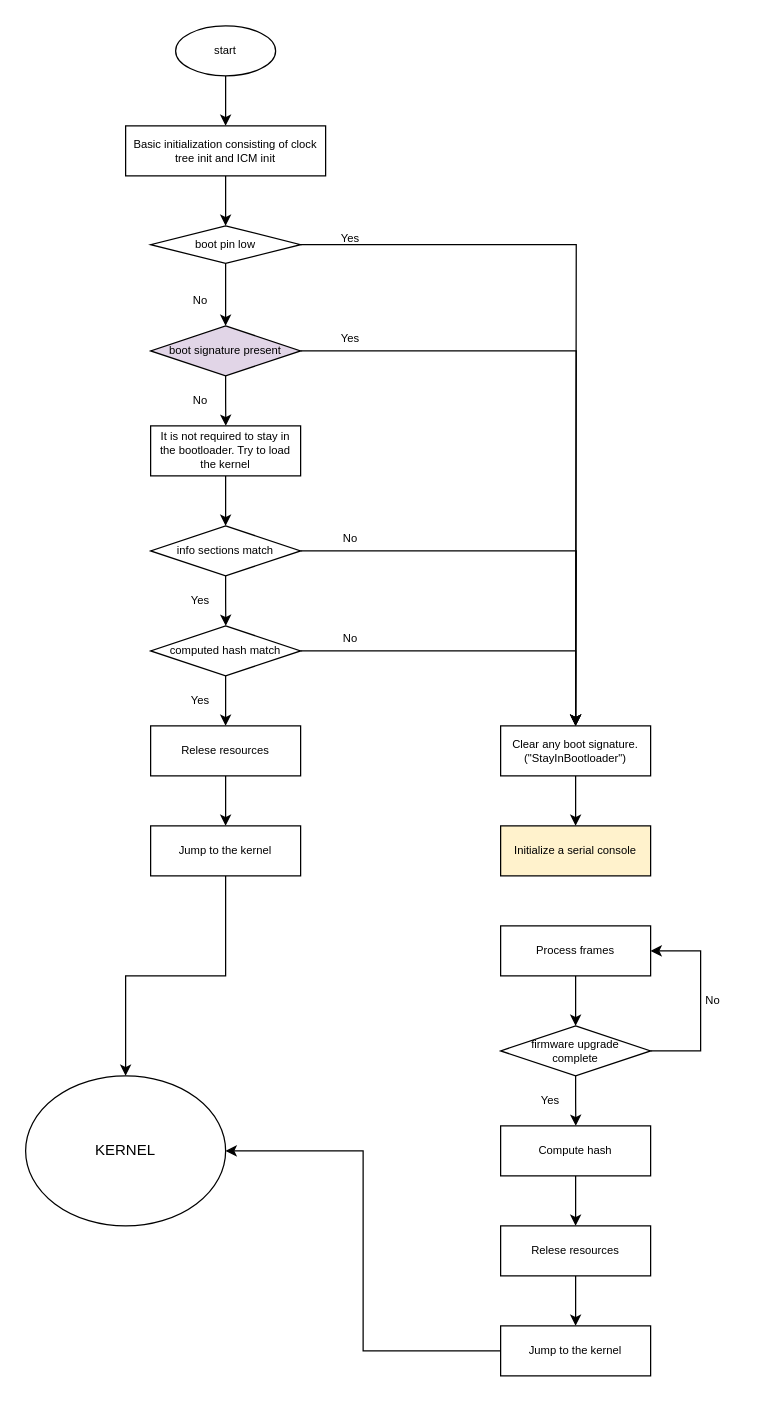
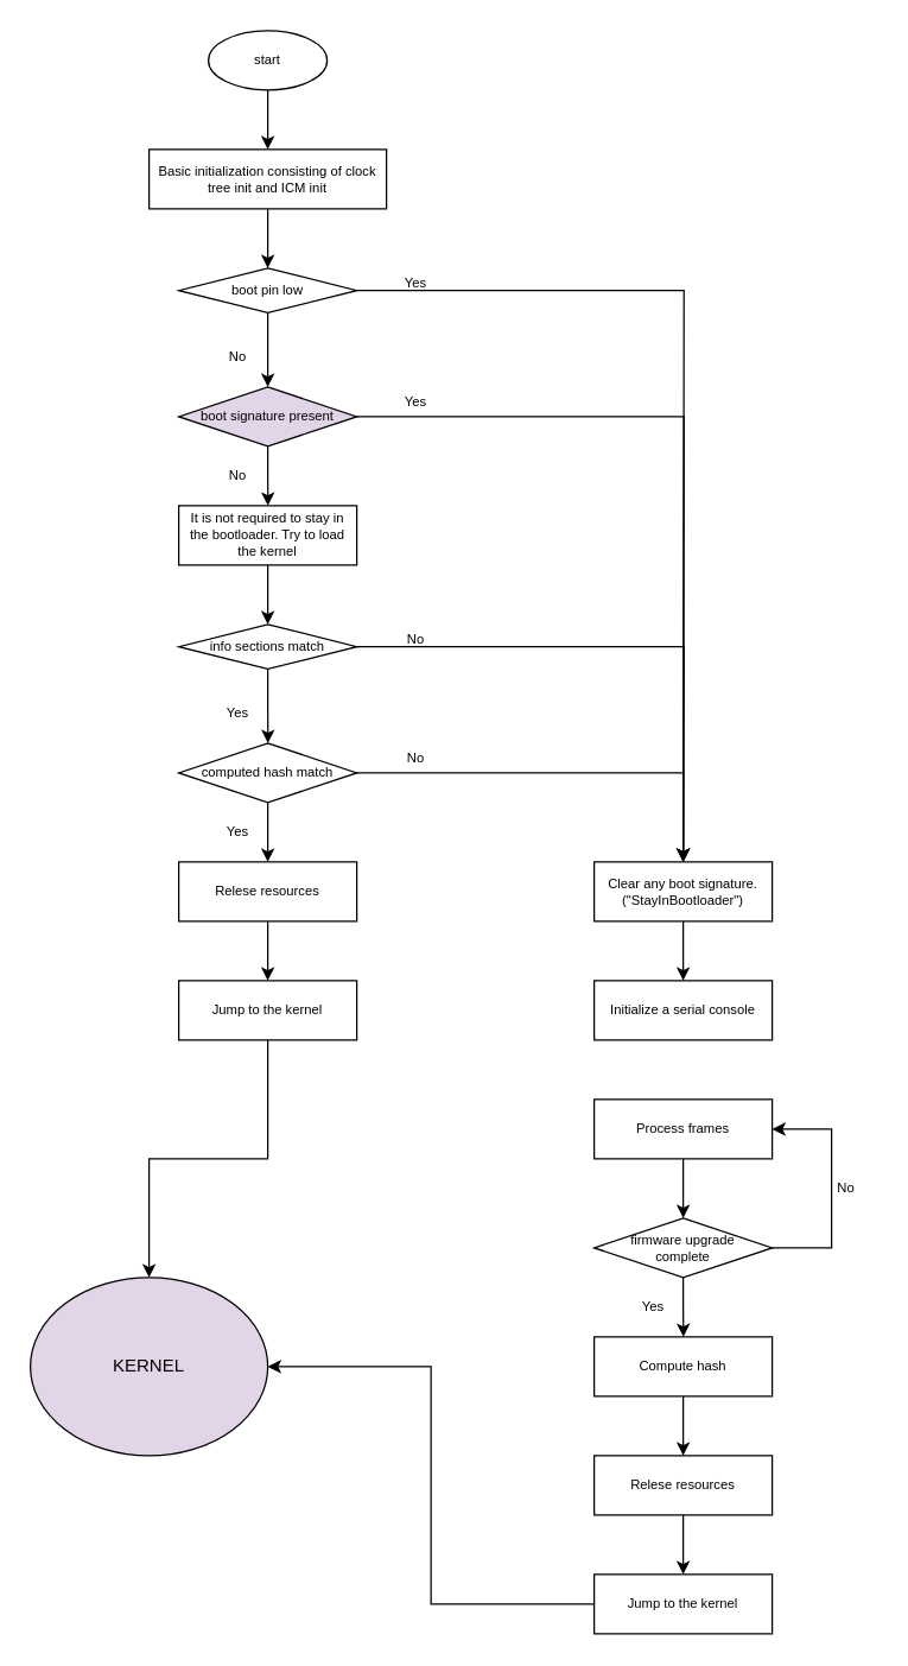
  <mxCell id="0" />
  <mxCell id="1" parent="0" />
  <mxCell id="2" style="edgeStyle=orthogonalEdgeStyle;rounded=0;orthogonalLoop=1;jettySize=auto;html=1;exitX=0.5;exitY=1;exitDx=0;exitDy=0;entryX=0.5;entryY=0;entryDx=0;entryDy=0;" edge="1" parent="1" source="4" target="11"><mxGeometry relative="1" as="geometry" /></mxCell>
  <mxCell id="3" style="edgeStyle=orthogonalEdgeStyle;rounded=0;orthogonalLoop=1;jettySize=auto;html=1;exitX=1;exitY=0.5;exitDx=0;exitDy=0;" edge="1" parent="1" source="4"><mxGeometry relative="1" as="geometry"><mxPoint x="460" y="580" as="targetPoint" /></mxGeometry></mxCell>
  <mxCell id="4" value="boot pin low" style="rhombus;whiteSpace=wrap;html=1;fontSize=9;" vertex="1" parent="1"><mxGeometry x="120" y="180" width="120" height="30" as="geometry" /></mxCell>
  <mxCell id="5" style="edgeStyle=orthogonalEdgeStyle;rounded=0;orthogonalLoop=1;jettySize=auto;html=1;exitX=0.5;exitY=1;exitDx=0;exitDy=0;entryX=0.5;entryY=0;entryDx=0;entryDy=0;" edge="1" parent="1" source="6" target="8"><mxGeometry relative="1" as="geometry" /></mxCell>
  <mxCell id="6" value="start" style="ellipse;whiteSpace=wrap;html=1;fontSize=9;" vertex="1" parent="1"><mxGeometry x="140" y="20" width="80" height="40" as="geometry" /></mxCell>
  <mxCell id="7" style="edgeStyle=orthogonalEdgeStyle;rounded=0;orthogonalLoop=1;jettySize=auto;html=1;exitX=0.5;exitY=1;exitDx=0;exitDy=0;entryX=0.5;entryY=0;entryDx=0;entryDy=0;" edge="1" parent="1" source="8" target="4"><mxGeometry relative="1" as="geometry" /></mxCell>
  <mxCell id="8" value="Basic initialization consisting of clock tree init and ICM init" style="rounded=0;whiteSpace=wrap;html=1;fontSize=9;" vertex="1" parent="1"><mxGeometry x="100" y="100" width="160" height="40" as="geometry" /></mxCell>
  <mxCell id="9" style="edgeStyle=orthogonalEdgeStyle;rounded=0;orthogonalLoop=1;jettySize=auto;html=1;exitX=0.5;exitY=1;exitDx=0;exitDy=0;" edge="1" parent="1" source="11"><mxGeometry relative="1" as="geometry"><mxPoint x="180.143" y="340" as="targetPoint" /></mxGeometry></mxCell>
  <mxCell id="10" style="edgeStyle=orthogonalEdgeStyle;rounded=0;orthogonalLoop=1;jettySize=auto;html=1;exitX=1;exitY=0.5;exitDx=0;exitDy=0;" edge="1" parent="1" source="11"><mxGeometry relative="1" as="geometry"><mxPoint x="460" y="580" as="targetPoint" /></mxGeometry></mxCell>
  <mxCell id="11" value="boot signature present" style="rhombus;whiteSpace=wrap;html=1;fontSize=9;fillColor=#e1d5e7;" vertex="1" parent="1"><mxGeometry x="120" y="260" width="120" height="40" as="geometry" /></mxCell>
  <mxCell id="12" style="edgeStyle=orthogonalEdgeStyle;rounded=0;orthogonalLoop=1;jettySize=auto;html=1;exitX=0.5;exitY=1;exitDx=0;exitDy=0;entryX=0.5;entryY=0;entryDx=0;entryDy=0;fontSize=9;" edge="1" parent="1" source="13" target="20"><mxGeometry relative="1" as="geometry" /></mxCell>
  <mxCell id="13" value="It is not required to stay in the bootloader. Try to load the kernel" style="rounded=0;whiteSpace=wrap;html=1;fontSize=9;" vertex="1" parent="1"><mxGeometry x="120" y="340" width="120" height="40" as="geometry" /></mxCell>
  <mxCell id="14" value="No" style="text;html=1;strokeColor=none;fillColor=none;align=center;verticalAlign=middle;whiteSpace=wrap;rounded=0;fontSize=9;" vertex="1" parent="1"><mxGeometry x="140" y="230" width="40" height="20" as="geometry" /></mxCell>
  <mxCell id="15" value="No" style="text;html=1;strokeColor=none;fillColor=none;align=center;verticalAlign=middle;whiteSpace=wrap;rounded=0;fontSize=9;" vertex="1" parent="1"><mxGeometry x="140" y="310" width="40" height="20" as="geometry" /></mxCell>
  <mxCell id="16" value="Yes" style="text;html=1;strokeColor=none;fillColor=none;align=center;verticalAlign=middle;whiteSpace=wrap;rounded=0;fontSize=9;" vertex="1" parent="1"><mxGeometry x="260" y="180" width="40" height="20" as="geometry" /></mxCell>
  <mxCell id="17" value="Yes" style="text;html=1;strokeColor=none;fillColor=none;align=center;verticalAlign=middle;whiteSpace=wrap;rounded=0;fontSize=9;" vertex="1" parent="1"><mxGeometry x="260" y="260" width="40" height="20" as="geometry" /></mxCell>
  <mxCell id="18" style="edgeStyle=orthogonalEdgeStyle;rounded=0;orthogonalLoop=1;jettySize=auto;html=1;exitX=1;exitY=0.5;exitDx=0;exitDy=0;fontSize=9;" edge="1" parent="1" source="20"><mxGeometry relative="1" as="geometry"><mxPoint x="460" y="580" as="targetPoint" /></mxGeometry></mxCell>
  <mxCell id="19" style="edgeStyle=orthogonalEdgeStyle;rounded=0;orthogonalLoop=1;jettySize=auto;html=1;exitX=0.5;exitY=1;exitDx=0;exitDy=0;fontSize=9;" edge="1" parent="1" source="20"><mxGeometry relative="1" as="geometry"><mxPoint x="180.143" y="500" as="targetPoint" /></mxGeometry></mxCell>
- <mxCell id="20" value="info sections match" style="rhombus;whiteSpace=wrap;html=1;fontSize=9;" vertex="1" parent="1"><mxGeometry x="120" y="420" width="120" height="40" as="geometry" /></mxCell>
+ <mxCell id="20" value="info sections match" style="rhombus;whiteSpace=wrap;html=1;fontSize=9;" vertex="1" parent="1"><mxGeometry x="120" y="420" width="120" height="30" as="geometry" /></mxCell>
  <mxCell id="21" value="No" style="text;html=1;strokeColor=none;fillColor=none;align=center;verticalAlign=middle;whiteSpace=wrap;rounded=0;fontSize=9;" vertex="1" parent="1"><mxGeometry x="260" y="420" width="40" height="20" as="geometry" /></mxCell>
  <mxCell id="22" value="Yes" style="text;html=1;strokeColor=none;fillColor=none;align=center;verticalAlign=middle;whiteSpace=wrap;rounded=0;fontSize=9;" vertex="1" parent="1"><mxGeometry x="140" y="470" width="40" height="20" as="geometry" /></mxCell>
  <mxCell id="23" style="edgeStyle=orthogonalEdgeStyle;rounded=0;orthogonalLoop=1;jettySize=auto;html=1;exitX=0.5;exitY=1;exitDx=0;exitDy=0;fontSize=9;" edge="1" parent="1" source="25"><mxGeometry relative="1" as="geometry"><mxPoint x="180" y="580" as="targetPoint" /></mxGeometry></mxCell>
  <mxCell id="24" style="edgeStyle=orthogonalEdgeStyle;rounded=0;orthogonalLoop=1;jettySize=auto;html=1;exitX=1;exitY=0.5;exitDx=0;exitDy=0;fontSize=9;" edge="1" parent="1" source="25"><mxGeometry relative="1" as="geometry"><mxPoint x="460" y="580" as="targetPoint" /><Array as="points"><mxPoint x="460" y="520" /></Array></mxGeometry></mxCell>
  <mxCell id="25" value="computed hash match" style="rhombus;whiteSpace=wrap;html=1;fontSize=9;" vertex="1" parent="1"><mxGeometry x="120" y="500" width="120" height="40" as="geometry" /></mxCell>
  <mxCell id="26" value="No" style="text;html=1;strokeColor=none;fillColor=none;align=center;verticalAlign=middle;whiteSpace=wrap;rounded=0;fontSize=9;" vertex="1" parent="1"><mxGeometry x="260" y="500" width="40" height="20" as="geometry" /></mxCell>
  <mxCell id="27" value="Yes" style="text;html=1;strokeColor=none;fillColor=none;align=center;verticalAlign=middle;whiteSpace=wrap;rounded=0;fontSize=9;" vertex="1" parent="1"><mxGeometry x="140" y="550" width="40" height="20" as="geometry" /></mxCell>
  <mxCell id="28" style="edgeStyle=orthogonalEdgeStyle;rounded=0;orthogonalLoop=1;jettySize=auto;html=1;exitX=0.5;exitY=1;exitDx=0;exitDy=0;entryX=0.5;entryY=0;entryDx=0;entryDy=0;fontSize=9;" edge="1" parent="1" source="29" target="31"><mxGeometry relative="1" as="geometry" /></mxCell>
  <mxCell id="29" value="Relese resources " style="rounded=0;whiteSpace=wrap;html=1;fontSize=9;" vertex="1" parent="1"><mxGeometry x="120" y="580" width="120" height="40" as="geometry" /></mxCell>
  <mxCell id="30" style="edgeStyle=orthogonalEdgeStyle;rounded=0;orthogonalLoop=1;jettySize=auto;html=1;exitX=0.5;exitY=1;exitDx=0;exitDy=0;fontSize=9;" edge="1" parent="1" source="31" target="46"><mxGeometry relative="1" as="geometry" /></mxCell>
  <mxCell id="31" value="Jump to the kernel" style="rounded=0;whiteSpace=wrap;html=1;fontSize=9;" vertex="1" parent="1"><mxGeometry x="120" y="660" width="120" height="40" as="geometry" /></mxCell>
- <mxCell id="32" value="Initialize a serial console" style="rounded=0;whiteSpace=wrap;html=1;fontSize=9;fillColor=#fff2cc;" vertex="1" parent="1"><mxGeometry x="400" y="660" width="120" height="40" as="geometry" /></mxCell>
+ <mxCell id="32" value="Initialize a serial console" style="rounded=0;whiteSpace=wrap;html=1;fontSize=9;" vertex="1" parent="1"><mxGeometry x="400" y="660" width="120" height="40" as="geometry" /></mxCell>
  <mxCell id="33" style="edgeStyle=orthogonalEdgeStyle;rounded=0;orthogonalLoop=1;jettySize=auto;html=1;exitX=0.5;exitY=1;exitDx=0;exitDy=0;entryX=0.5;entryY=0;entryDx=0;entryDy=0;fontSize=9;" edge="1" parent="1" source="34" target="37"><mxGeometry relative="1" as="geometry" /></mxCell>
  <mxCell id="34" value="Process frames" style="rounded=0;whiteSpace=wrap;html=1;fontSize=9;" vertex="1" parent="1"><mxGeometry x="400" y="740" width="120" height="40" as="geometry" /></mxCell>
  <mxCell id="35" style="edgeStyle=orthogonalEdgeStyle;rounded=0;orthogonalLoop=1;jettySize=auto;html=1;exitX=1;exitY=0.5;exitDx=0;exitDy=0;entryX=1;entryY=0.5;entryDx=0;entryDy=0;fontSize=9;" edge="1" parent="1" source="37" target="34"><mxGeometry relative="1" as="geometry"><Array as="points"><mxPoint x="560" y="840" /><mxPoint x="560" y="760" /></Array></mxGeometry></mxCell>
  <mxCell id="36" style="edgeStyle=orthogonalEdgeStyle;rounded=0;orthogonalLoop=1;jettySize=auto;html=1;exitX=0.5;exitY=1;exitDx=0;exitDy=0;fontSize=9;" edge="1" parent="1" source="37"><mxGeometry relative="1" as="geometry"><mxPoint x="460.143" y="900" as="targetPoint" /></mxGeometry></mxCell>
  <mxCell id="37" value="&lt;div&gt;firmware upgrade&lt;/div&gt;&lt;div&gt;complete&lt;br&gt;&lt;/div&gt;" style="rhombus;whiteSpace=wrap;html=1;fontSize=9;" vertex="1" parent="1"><mxGeometry x="400" y="820" width="120" height="40" as="geometry" /></mxCell>
  <mxCell id="38" value="No" style="text;html=1;strokeColor=none;fillColor=none;align=center;verticalAlign=middle;whiteSpace=wrap;rounded=0;fontSize=9;" vertex="1" parent="1"><mxGeometry x="550" y="790" width="40" height="20" as="geometry" /></mxCell>
  <mxCell id="39" value="Yes" style="text;html=1;strokeColor=none;fillColor=none;align=center;verticalAlign=middle;whiteSpace=wrap;rounded=0;fontSize=9;" vertex="1" parent="1"><mxGeometry x="420" y="870" width="40" height="20" as="geometry" /></mxCell>
  <mxCell id="40" style="edgeStyle=orthogonalEdgeStyle;rounded=0;orthogonalLoop=1;jettySize=auto;html=1;exitX=0.5;exitY=1;exitDx=0;exitDy=0;entryX=0.5;entryY=0;entryDx=0;entryDy=0;fontSize=9;" edge="1" parent="1" source="41" target="43"><mxGeometry relative="1" as="geometry" /></mxCell>
  <mxCell id="41" value="Compute hash" style="rounded=0;whiteSpace=wrap;html=1;fontSize=9;" vertex="1" parent="1"><mxGeometry x="400" y="900" width="120" height="40" as="geometry" /></mxCell>
  <mxCell id="42" style="edgeStyle=orthogonalEdgeStyle;rounded=0;orthogonalLoop=1;jettySize=auto;html=1;exitX=0.5;exitY=1;exitDx=0;exitDy=0;entryX=0.5;entryY=0;entryDx=0;entryDy=0;fontSize=9;" edge="1" parent="1" source="43" target="45"><mxGeometry relative="1" as="geometry" /></mxCell>
  <mxCell id="43" value="Relese resources " style="rounded=0;whiteSpace=wrap;html=1;fontSize=9;" vertex="1" parent="1"><mxGeometry x="400" y="980" width="120" height="40" as="geometry" /></mxCell>
  <mxCell id="44" style="edgeStyle=orthogonalEdgeStyle;rounded=0;orthogonalLoop=1;jettySize=auto;html=1;exitX=0;exitY=0.5;exitDx=0;exitDy=0;entryX=1;entryY=0.5;entryDx=0;entryDy=0;fontSize=9;" edge="1" parent="1" source="45" target="46"><mxGeometry relative="1" as="geometry" /></mxCell>
  <mxCell id="45" value="Jump to the kernel" style="rounded=0;whiteSpace=wrap;html=1;fontSize=9;" vertex="1" parent="1"><mxGeometry x="400" y="1060" width="120" height="40" as="geometry" /></mxCell>
- <mxCell id="46" value="&lt;font style=&quot;font-size: 12px&quot;&gt;KERNEL&lt;/font&gt;" style="ellipse;whiteSpace=wrap;html=1;fontSize=9;" vertex="1" parent="1"><mxGeometry x="20" y="860" width="160" height="120" as="geometry" /></mxCell>
+ <mxCell id="46" value="&lt;font style=&quot;font-size: 12px&quot;&gt;KERNEL&lt;/font&gt;" style="ellipse;whiteSpace=wrap;html=1;fontSize=9;fillColor=#e1d5e7;" vertex="1" parent="1"><mxGeometry x="20" y="860" width="160" height="120" as="geometry" /></mxCell>
  <mxCell id="47" style="edgeStyle=orthogonalEdgeStyle;rounded=0;orthogonalLoop=1;jettySize=auto;html=1;exitX=0.5;exitY=1;exitDx=0;exitDy=0;entryX=0.5;entryY=0;entryDx=0;entryDy=0;fontSize=9;" edge="1" parent="1" source="48" target="32"><mxGeometry relative="1" as="geometry" /></mxCell>
  <mxCell id="48" value="Clear any boot signature. (&quot;StayInBootloader&quot;)" style="rounded=0;whiteSpace=wrap;html=1;fontSize=9;" vertex="1" parent="1"><mxGeometry x="400" y="580" width="120" height="40" as="geometry" /></mxCell>
